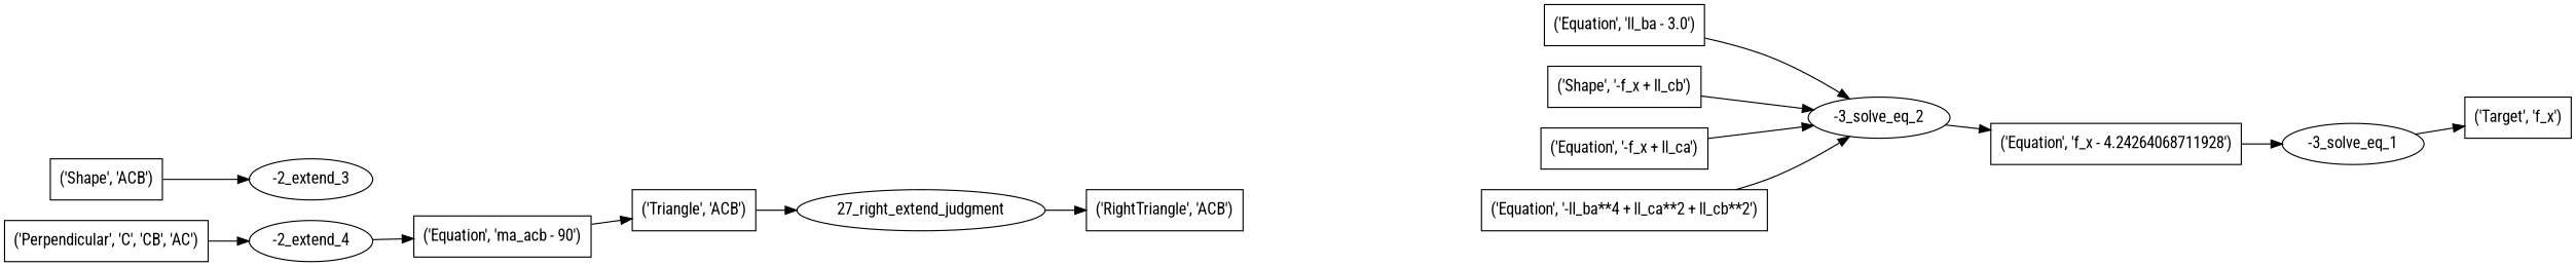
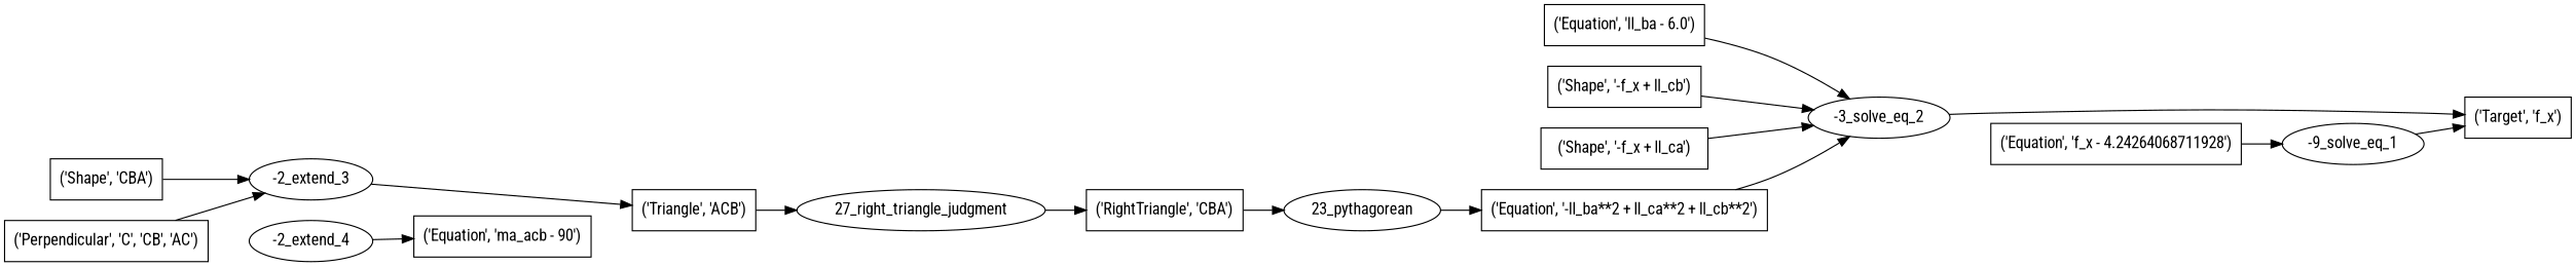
  digraph {
    fontname="Roboto Condensed"
    rankdir=LR
    node [fontname="Roboto Condensed" shape=box]
    edge [fontname="Roboto Condensed"]
    n1 [label="('Target', 'f_x')"]
-   n2 [label="-3_solve_eq_1" shape=""]
+   n2 [label="-9_solve_eq_1" shape=""]
    n3 [label="('Equation', 'f_x - 4.24264068711928')"]
    n4 [label="-3_solve_eq_2" shape=""]
-   n5 [label="('Equation', 'll_ba - 3.0')"]
+   n5 [label="('Equation', 'll_ba - 6.0')"]
    n6 [label="('Shape', '-f_x + ll_cb')"]
-   n7 [label="('Equation', '-f_x + ll_ca')"]
-   n8 [label="('Equation', '-ll_ba**4 + ll_ca**2 + ll_cb**2')"]
-   n10 [label="('RightTriangle', 'ACB')"]
-   n11 [label="27_right_extend_judgment" shape=""]
+   n7 [label="('Shape', '-f_x + ll_ca')"]
+   n8 [label="('Equation', '-ll_ba**2 + ll_ca**2 + ll_cb**2')"]
+   n9 [label="23_pythagorean" shape=""]
+   n10 [label="('RightTriangle', 'CBA')"]
+   n11 [label="27_right_triangle_judgment" shape=""]
    n12 [label="('Triangle', 'ACB')"]
    n13 [label="('Equation', 'ma_acb - 90')"]
    n14 [label="-2_extend_3" shape=""]
-   n15 [label="('Shape', 'ACB')"]
+   n15 [label="('Shape', 'CBA')"]
    n16 [label="-2_extend_4" shape=""]
    n17 [label="('Perpendicular', 'C', 'CB', 'AC')"]
    n2 -> n1
    n3 -> n2
-   n4 -> n3
+   n4 -> n1
    n5 -> n4
    n6 -> n4
    n7 -> n4
    n8 -> n4
+   n9 -> n8
+   n10 -> n9
    n11 -> n10
    n12 -> n11
-   n13 -> n12
+   n14 -> n12
    n15 -> n14
    n16 -> n13
-   n17 -> n16
+   n17 -> n14
  }
